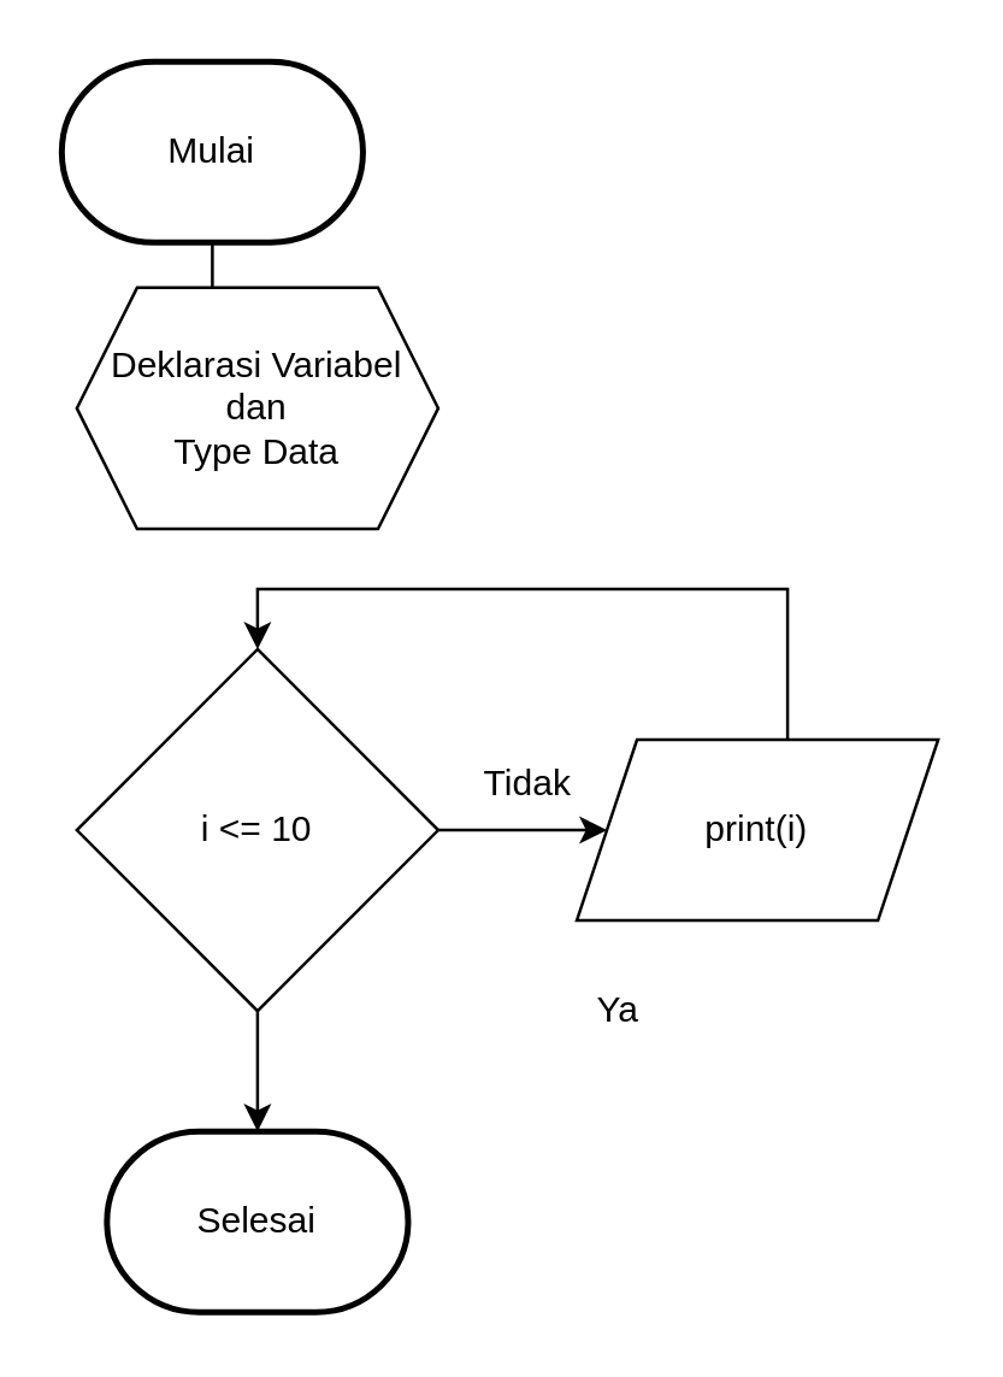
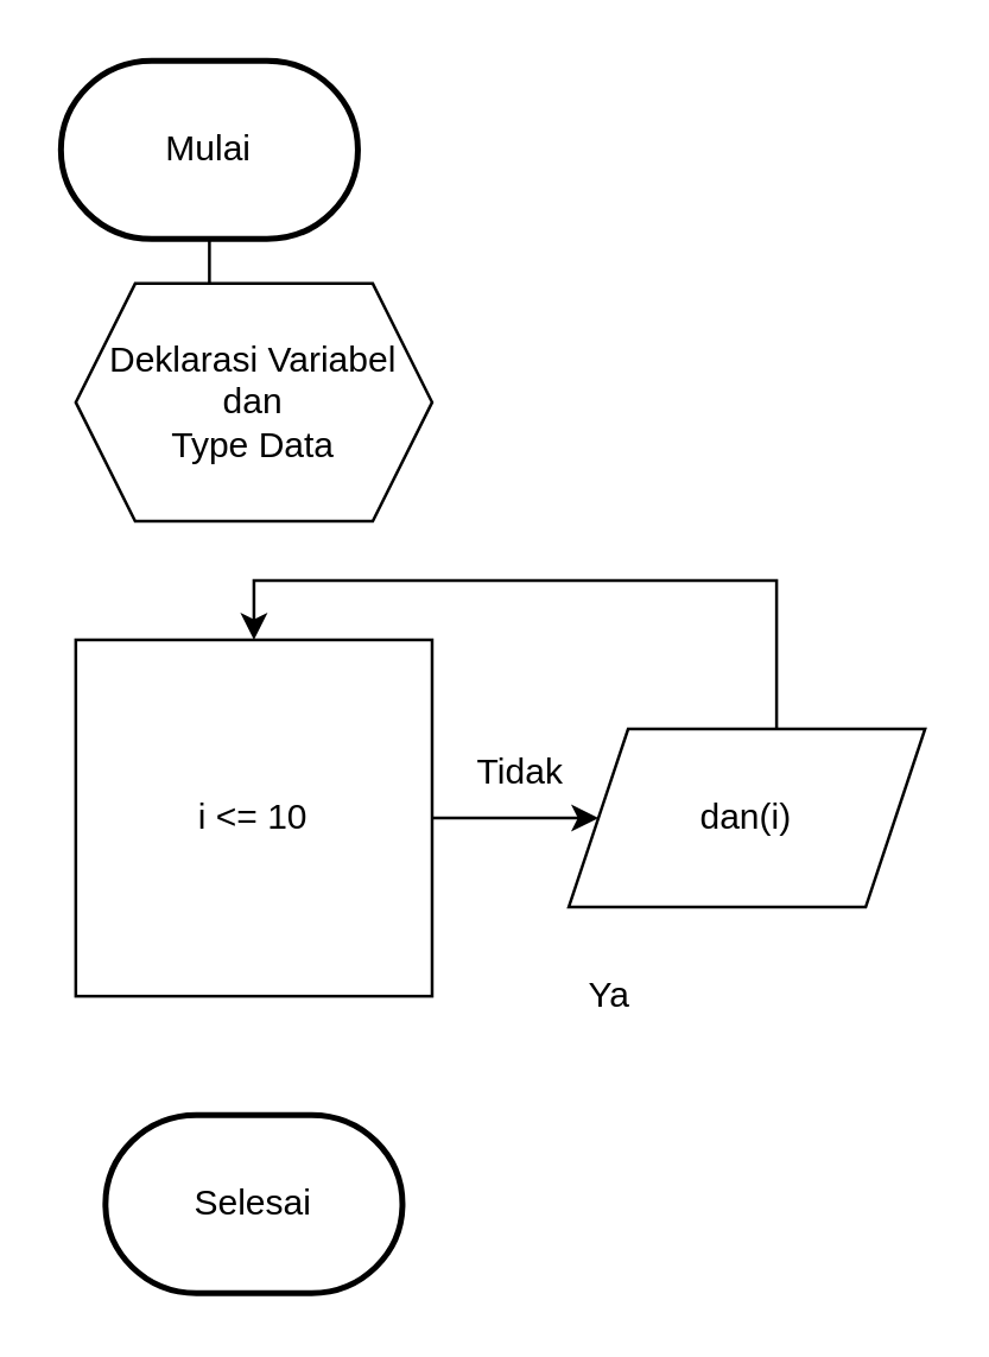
  <mxCell id="0" />
  <mxCell id="1" parent="0" />
  <mxCell id="2" value="Selesai" style="strokeWidth=2;html=1;shape=mxgraph.flowchart.terminator;whiteSpace=wrap;" vertex="1" parent="1"><mxGeometry x="35" y="375" width="100" height="60" as="geometry" /></mxCell>
  <mxCell id="3" style="edgeStyle=orthogonalEdgeStyle;rounded=0;orthogonalLoop=1;jettySize=auto;html=1;entryX=0.5;entryY=0;entryDx=0;entryDy=0;" edge="1" parent="1" source="4" target="5"><mxGeometry relative="1" as="geometry" /></mxCell>
  <mxCell id="4" value="Mulai" style="strokeWidth=2;html=1;shape=mxgraph.flowchart.terminator;whiteSpace=wrap;" vertex="1" parent="1"><mxGeometry x="20" y="20" width="100" height="60" as="geometry" /></mxCell>
  <mxCell id="5" value="Deklarasi Variabel&lt;br&gt;dan&lt;br&gt;Type Data" style="shape=hexagon;perimeter=hexagonPerimeter2;whiteSpace=wrap;html=1;fixedSize=1;" vertex="1" parent="1"><mxGeometry x="25" y="95" width="120" height="80" as="geometry" /></mxCell>
  <mxCell id="6" style="edgeStyle=orthogonalEdgeStyle;rounded=0;orthogonalLoop=1;jettySize=auto;html=1;entryX=0;entryY=0.5;entryDx=0;entryDy=0;" edge="1" parent="1" source="7" target="9"><mxGeometry relative="1" as="geometry" /></mxCell>
- <mxCell id="7" value="i &amp;lt;= 10" style="rhombus;whiteSpace=wrap;html=1;" vertex="1" parent="1"><mxGeometry x="25" y="215" width="120" height="120" as="geometry" /></mxCell>
+ <mxCell id="7" value="i &amp;lt;= 10" style="whiteSpace=wrap;html=1;rounded=0;" vertex="1" parent="1"><mxGeometry x="25" y="215" width="120" height="120" as="geometry" /></mxCell>
  <mxCell id="8" style="edgeStyle=orthogonalEdgeStyle;rounded=0;orthogonalLoop=1;jettySize=auto;html=1;entryX=0.5;entryY=0;entryDx=0;entryDy=0;" edge="1" parent="1" source="9" target="7"><mxGeometry relative="1" as="geometry"><Array as="points"><mxPoint x="261" y="195" /><mxPoint x="85" y="195" /></Array></mxGeometry></mxCell>
- <mxCell id="9" value="print(i)" style="shape=parallelogram;perimeter=parallelogramPerimeter;whiteSpace=wrap;html=1;fixedSize=1;" vertex="1" parent="1"><mxGeometry x="191" y="245" width="120" height="60" as="geometry" /></mxCell>
- <mxCell id="10" style="edgeStyle=orthogonalEdgeStyle;rounded=0;orthogonalLoop=1;jettySize=auto;html=1;entryX=0.5;entryY=0;entryDx=0;entryDy=0;entryPerimeter=0;" edge="1" parent="1" source="7" target="2"><mxGeometry relative="1" as="geometry" /></mxCell>
+ <mxCell id="9" value="dan(i)" style="shape=parallelogram;perimeter=parallelogramPerimeter;whiteSpace=wrap;html=1;fixedSize=1;" vertex="1" parent="1"><mxGeometry x="191" y="245" width="120" height="60" as="geometry" /></mxCell>
  <mxCell id="11" value="Tidak" style="text;html=1;align=center;verticalAlign=middle;whiteSpace=wrap;rounded=0;" vertex="1" parent="1"><mxGeometry x="145" y="245" width="60" height="30" as="geometry" /></mxCell>
  <mxCell id="12" value="Ya" style="text;html=1;align=center;verticalAlign=middle;whiteSpace=wrap;rounded=0;" vertex="1" parent="1"><mxGeometry x="175" y="320" width="60" height="30" as="geometry" /></mxCell>
